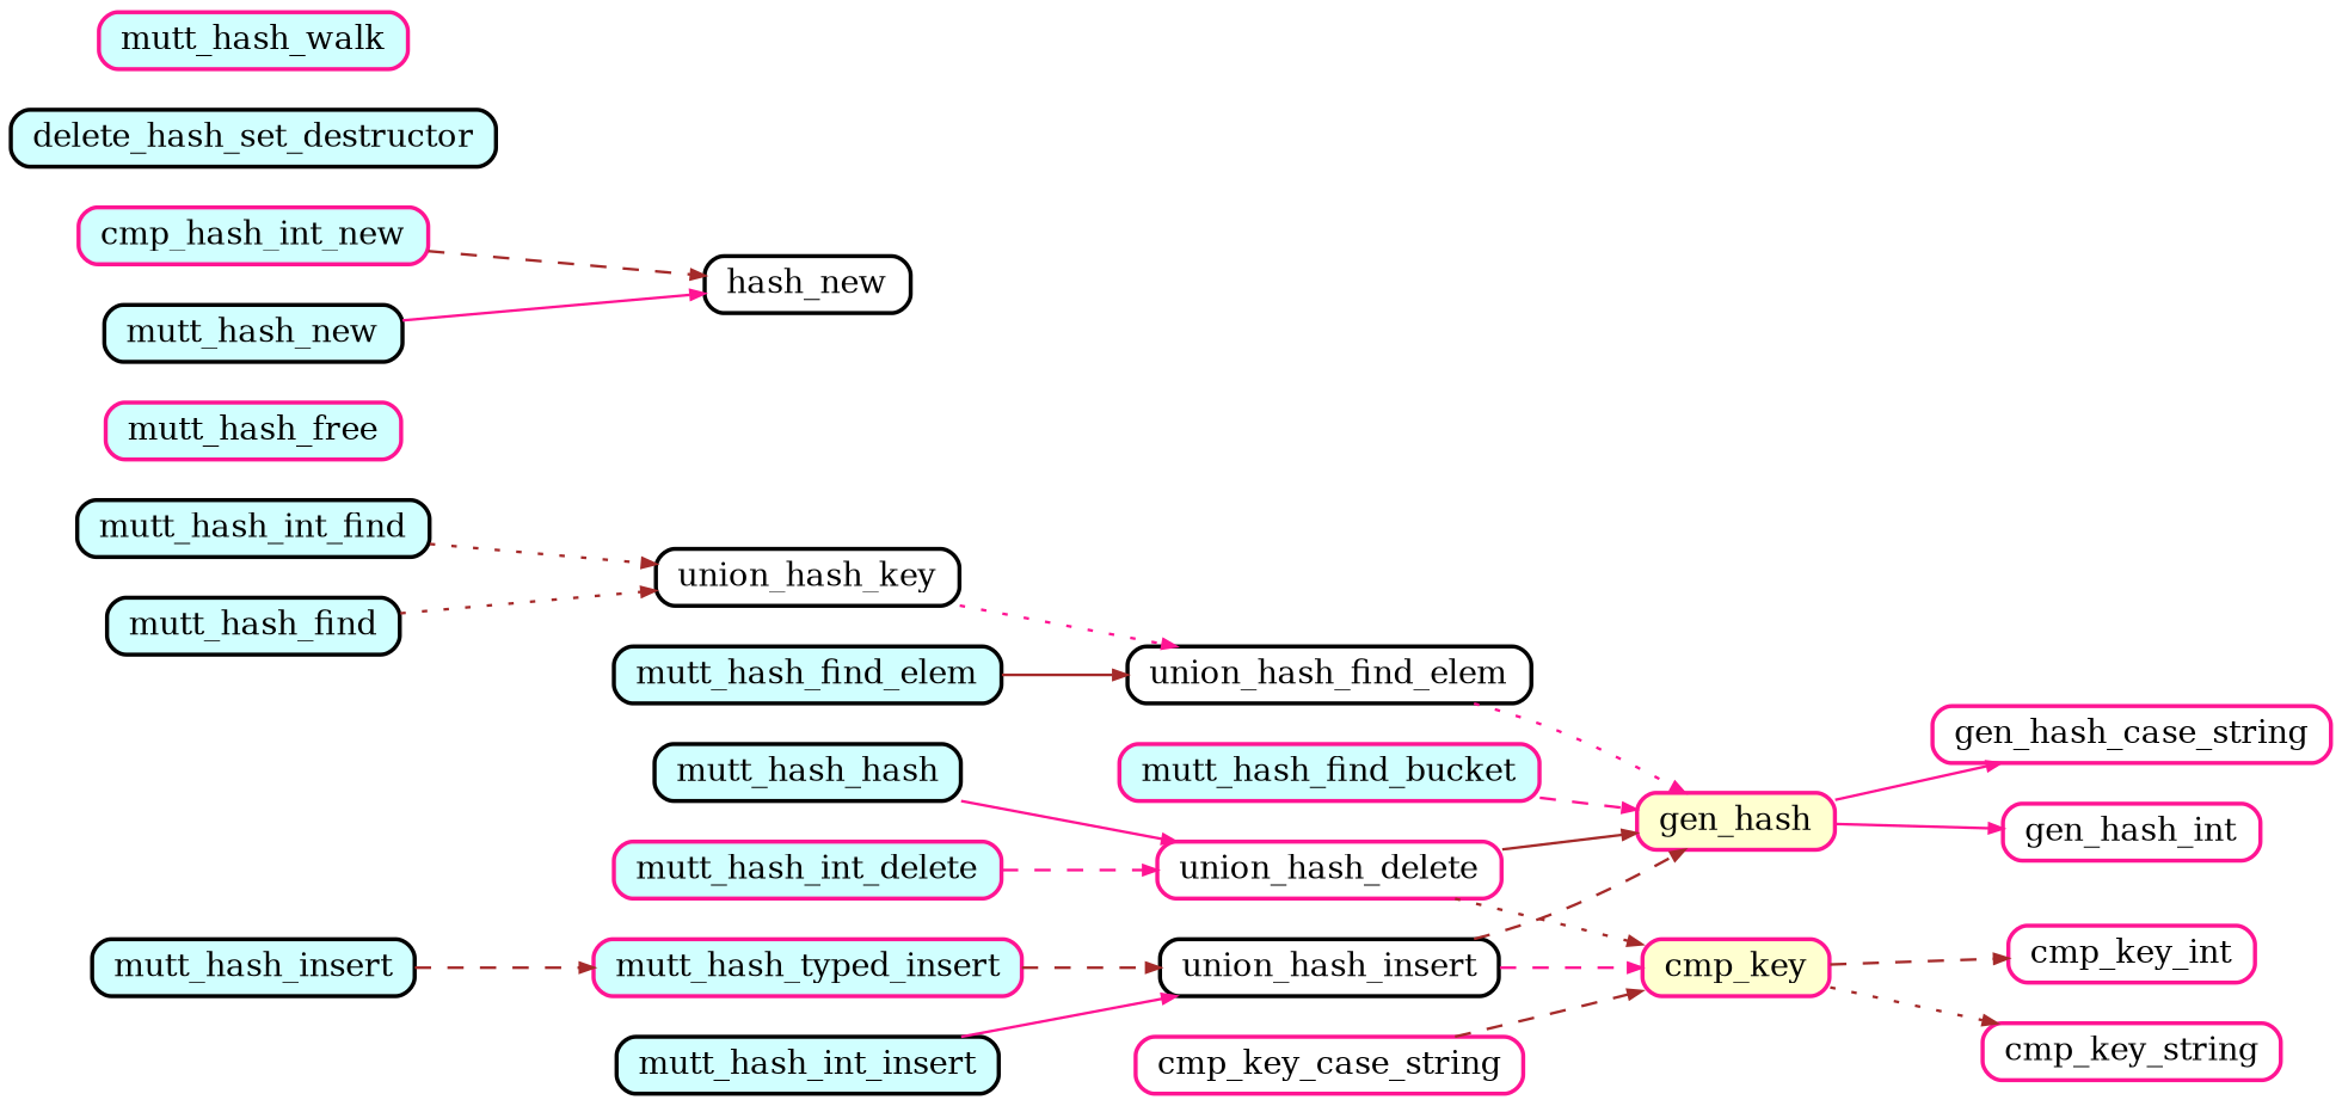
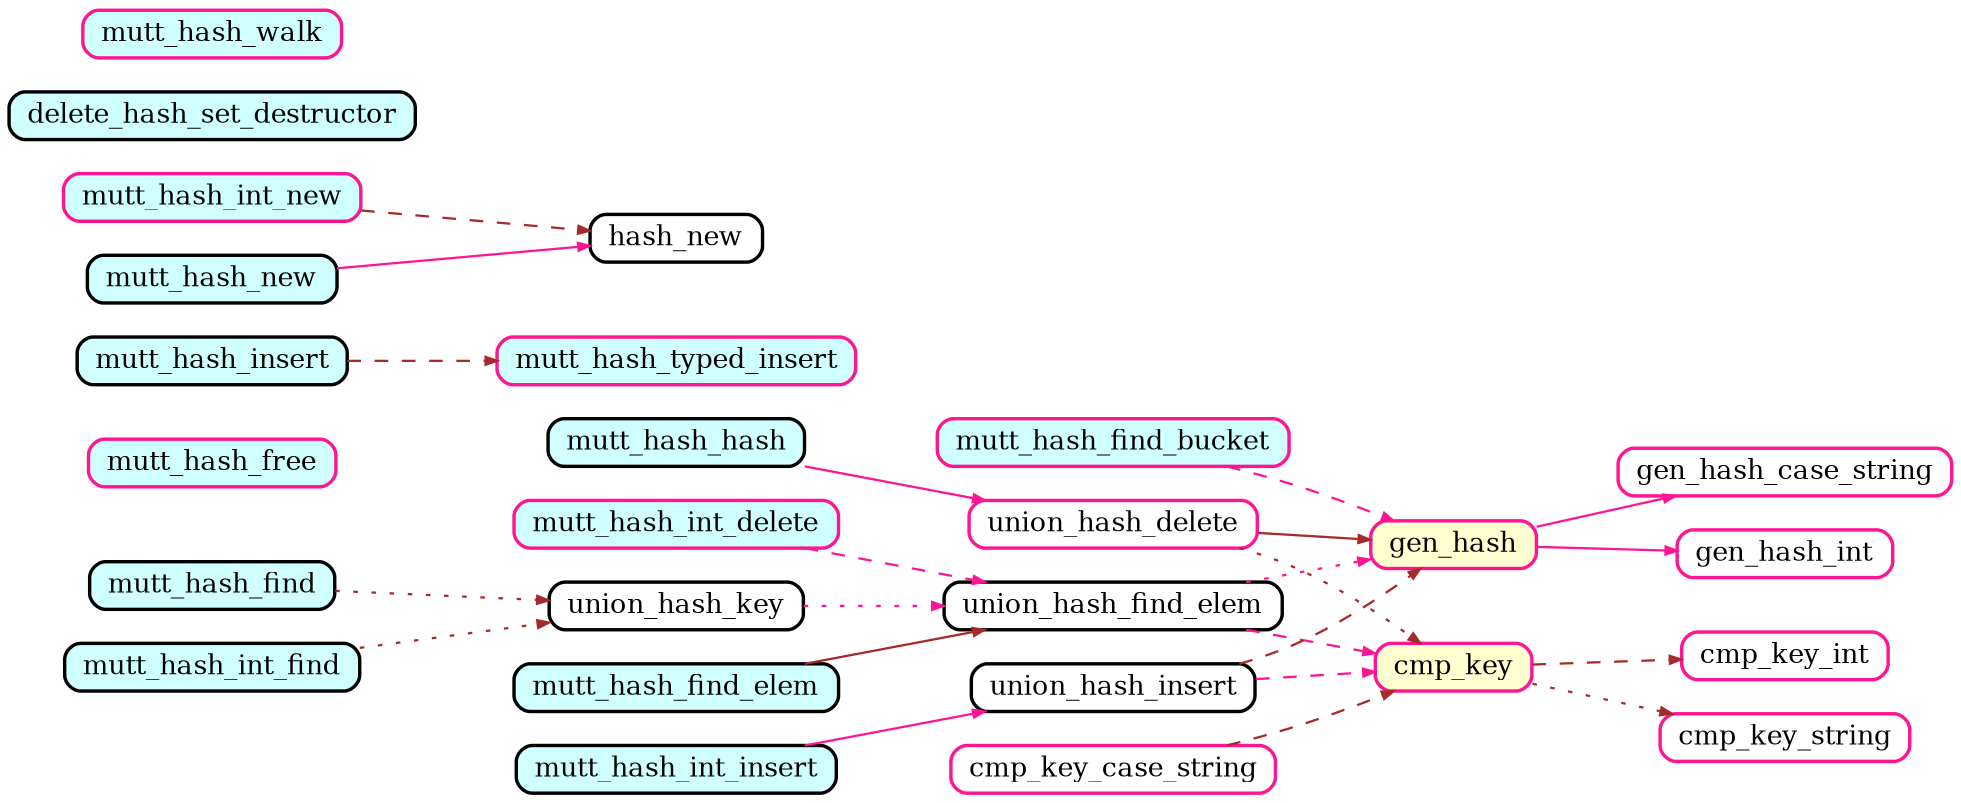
  digraph {
    compound=true
    nodesep=0.2
    rankdir=LR
    ranksep=0.5
    node [color=deeppink fillcolor="#d0ffff" fontsize=12 penwidth=1.5 shape=Mrecord style=filled]
    edge [arrowsize=0.5 color=brown penwidth=1.0 style=dashed]
    gen_hash [fillcolor="#ffffd0" height=0.2]
    gen_hash_case_string [fillcolor="#ffffff" height=0.2]
    gen_hash_int [fillcolor="#ffffff" height=0.2]
    cmp_key [fillcolor="#ffffd0" height=0.2]
    cmp_key_int [fillcolor="#ffffff" height=0.2]
    cmp_key_string [fillcolor="#ffffff" height=0.2]
    cmp_key_case_string [fillcolor="#ffffff" height=0.2]
    n8 [color=black height=0.2 label=mutt_hash_hash]
    union_hash_delete [fillcolor="#ffffff" height=0.2]
    mutt_hash_find_bucket [height=0.2]
    mutt_hash_find [color=black height=0.2]
    n12 [color=black fillcolor="#ffffff" height=0.2 label=union_hash_key]
    union_hash_find_elem [color=black fillcolor="#ffffff" height=0.2]
    mutt_hash_find_elem [color=black height=0.2]
    mutt_hash_free [height=0.2]
    mutt_hash_insert [color=black height=0.2]
    mutt_hash_typed_insert [height=0.2]
    union_hash_insert [color=black fillcolor="#ffffff" height=0.2]
    mutt_hash_int_delete [height=0.2]
    mutt_hash_int_find [color=black height=0.2]
    mutt_hash_int_insert [color=black height=0.2]
-   mutt_hash_int_new [height=0.2 label=cmp_hash_int_new]
+   mutt_hash_int_new [height=0.2]
    hash_new [color=black fillcolor="#ffffff" height=0.2]
    mutt_hash_new [color=black height=0.2]
    n25 [color=black height=0.2 label=delete_hash_set_destructor]
    mutt_hash_walk [height=0.2]
    gen_hash -> gen_hash_case_string [color=deeppink style=bold]
    gen_hash -> gen_hash_int [color=deeppink style=bold]
    cmp_key -> cmp_key_int
    cmp_key -> cmp_key_string [style=dotted]
    cmp_key_case_string -> cmp_key
    n8 -> union_hash_delete [color=deeppink style=bold]
    union_hash_delete -> gen_hash [style=bold]
    union_hash_delete -> cmp_key [style=dotted]
    mutt_hash_find_bucket -> gen_hash [color=deeppink]
    mutt_hash_find -> n12 [style=dotted]
    n12 -> union_hash_find_elem [color=deeppink style=dotted]
    union_hash_find_elem -> gen_hash [color=deeppink style=dotted]
+   union_hash_find_elem -> cmp_key [color=deeppink]
    mutt_hash_find_elem -> union_hash_find_elem [style=bold]
    mutt_hash_insert -> mutt_hash_typed_insert
-   mutt_hash_typed_insert -> union_hash_insert
    union_hash_insert -> gen_hash
    union_hash_insert -> cmp_key [color=deeppink]
-   mutt_hash_int_delete -> union_hash_delete [color=deeppink]
+   mutt_hash_int_delete -> union_hash_find_elem [color=deeppink]
    mutt_hash_int_find -> n12 [style=dotted]
    mutt_hash_int_insert -> union_hash_insert [color=deeppink style=bold]
    mutt_hash_int_new -> hash_new
    mutt_hash_new -> hash_new [color=deeppink style=bold]
  }
